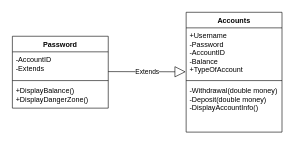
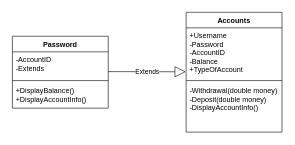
  <mxCell id="0" />
  <mxCell id="1" parent="0" />
  <mxCell id="2" value="Accounts" style="swimlane;fontStyle=1;align=center;verticalAlign=top;childLayout=stackLayout;horizontal=1;startSize=26;horizontalStack=0;resizeParent=1;resizeParentMax=0;resizeLast=0;collapsible=1;marginBottom=0;" parent="1" vertex="1"><mxGeometry x="310" y="20" width="160" height="200" as="geometry" /></mxCell>
  <mxCell id="3" value="+Username&#10;-Password&#10;-AccountID&#10;-Balance&#10;+TypeOfAccount" style="text;strokeColor=none;fillColor=none;align=left;verticalAlign=top;spacingLeft=4;spacingRight=4;overflow=hidden;rotatable=0;points=[[0,0.5],[1,0.5]];portConstraint=eastwest;" parent="2" vertex="1"><mxGeometry y="26" width="160" height="84" as="geometry" /></mxCell>
  <mxCell id="4" value="" style="line;strokeWidth=1;fillColor=none;align=left;verticalAlign=middle;spacingTop=-1;spacingLeft=3;spacingRight=3;rotatable=0;labelPosition=right;points=[];portConstraint=eastwest;" parent="2" vertex="1"><mxGeometry y="110" width="160" height="8" as="geometry" /></mxCell>
  <mxCell id="5" value="-Withdrawal(double money)&#10;-Deposit(double money)&#10;-DisplayAccountInfo()&#10;  " style="text;strokeColor=none;fillColor=none;align=left;verticalAlign=top;spacingLeft=4;spacingRight=4;overflow=hidden;rotatable=0;points=[[0,0.5],[1,0.5]];portConstraint=eastwest;" parent="2" vertex="1"><mxGeometry y="118" width="160" height="82" as="geometry" /></mxCell>
  <mxCell id="6" value="Password" style="swimlane;fontStyle=1;align=center;verticalAlign=top;childLayout=stackLayout;horizontal=1;startSize=26;horizontalStack=0;resizeParent=1;resizeParentMax=0;resizeLast=0;collapsible=1;marginBottom=0;" parent="1" vertex="1"><mxGeometry x="20" y="60" width="160" height="120" as="geometry" /></mxCell>
  <mxCell id="7" value="-AccountID&#10;-Extends" style="text;strokeColor=none;fillColor=none;align=left;verticalAlign=top;spacingLeft=4;spacingRight=4;overflow=hidden;rotatable=0;points=[[0,0.5],[1,0.5]];portConstraint=eastwest;" parent="6" vertex="1"><mxGeometry y="26" width="160" height="44" as="geometry" /></mxCell>
  <mxCell id="8" value="Extends" style="endArrow=block;endSize=16;endFill=0;html=1;rounded=0;entryX=-0.004;entryY=0.873;entryDx=0;entryDy=0;entryPerimeter=0;" parent="6" target="3" edge="1"><mxGeometry width="160" relative="1" as="geometry"><mxPoint x="160" y="59" as="sourcePoint" /><mxPoint x="290" y="59.5" as="targetPoint" /></mxGeometry></mxCell>
  <mxCell id="9" value="" style="line;strokeWidth=1;fillColor=none;align=left;verticalAlign=middle;spacingTop=-1;spacingLeft=3;spacingRight=3;rotatable=0;labelPosition=right;points=[];portConstraint=eastwest;" parent="6" vertex="1"><mxGeometry y="70" width="160" height="8" as="geometry" /></mxCell>
- <mxCell id="10" value="+DisplayBalance()&#10;+DisplayDangerZone()&#10;" style="text;strokeColor=none;fillColor=none;align=left;verticalAlign=top;spacingLeft=4;spacingRight=4;overflow=hidden;rotatable=0;points=[[0,0.5],[1,0.5]];portConstraint=eastwest;" parent="6" vertex="1"><mxGeometry y="78" width="160" height="42" as="geometry" /></mxCell>
+ <mxCell id="10" value="+DisplayBalance()&#10;+DisplayAccountInfo()&#10;" style="text;strokeColor=none;fillColor=none;align=left;verticalAlign=top;spacingLeft=4;spacingRight=4;overflow=hidden;rotatable=0;points=[[0,0.5],[1,0.5]];portConstraint=eastwest;" parent="6" vertex="1"><mxGeometry y="78" width="160" height="42" as="geometry" /></mxCell>
